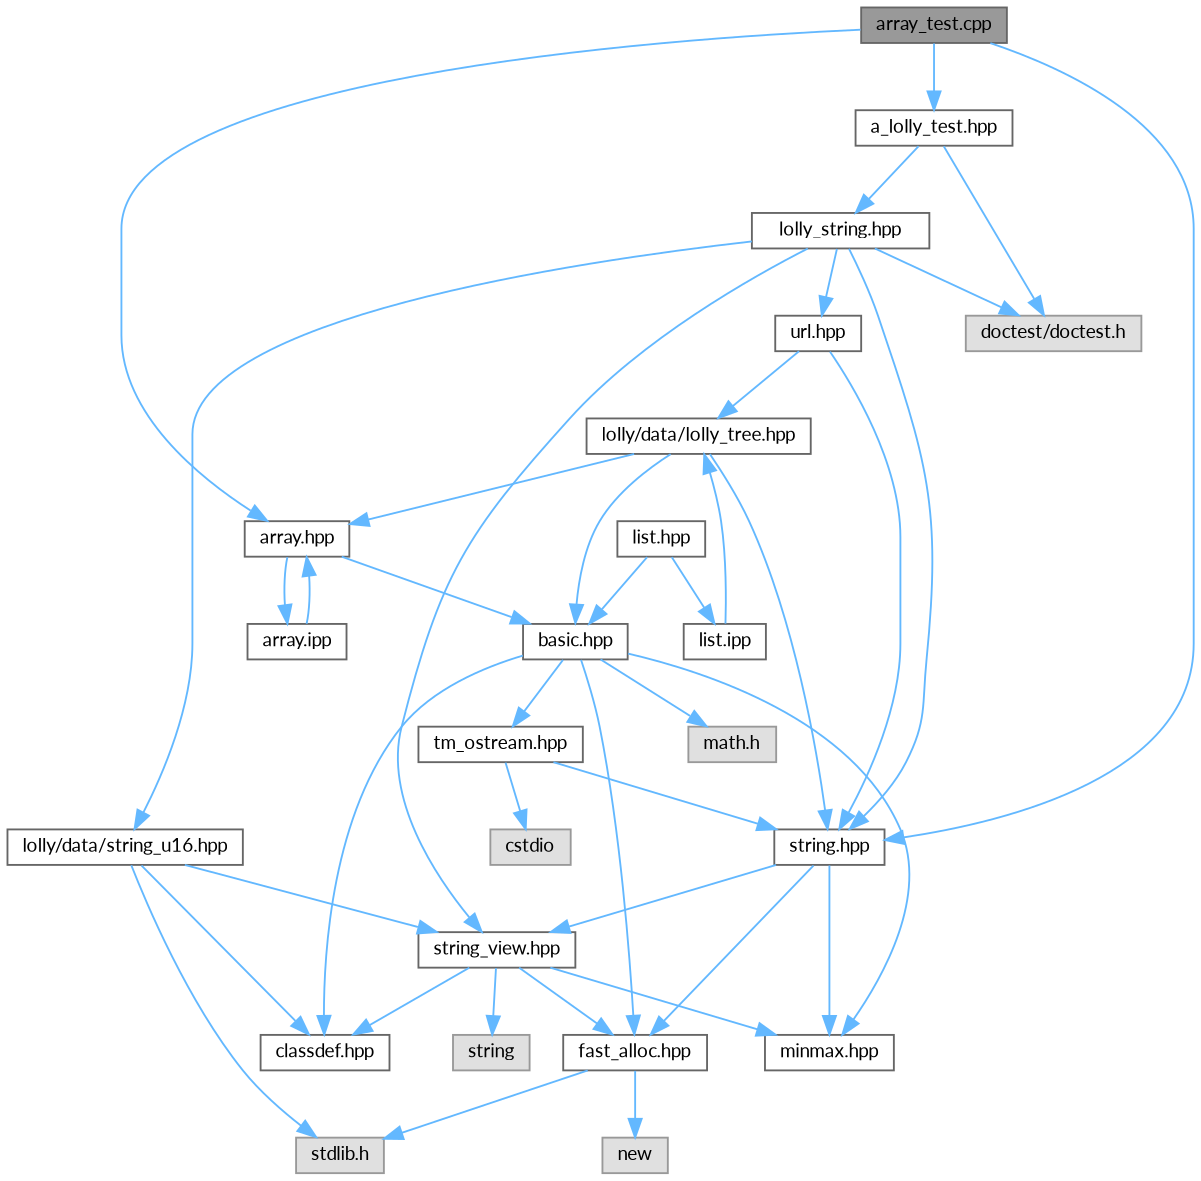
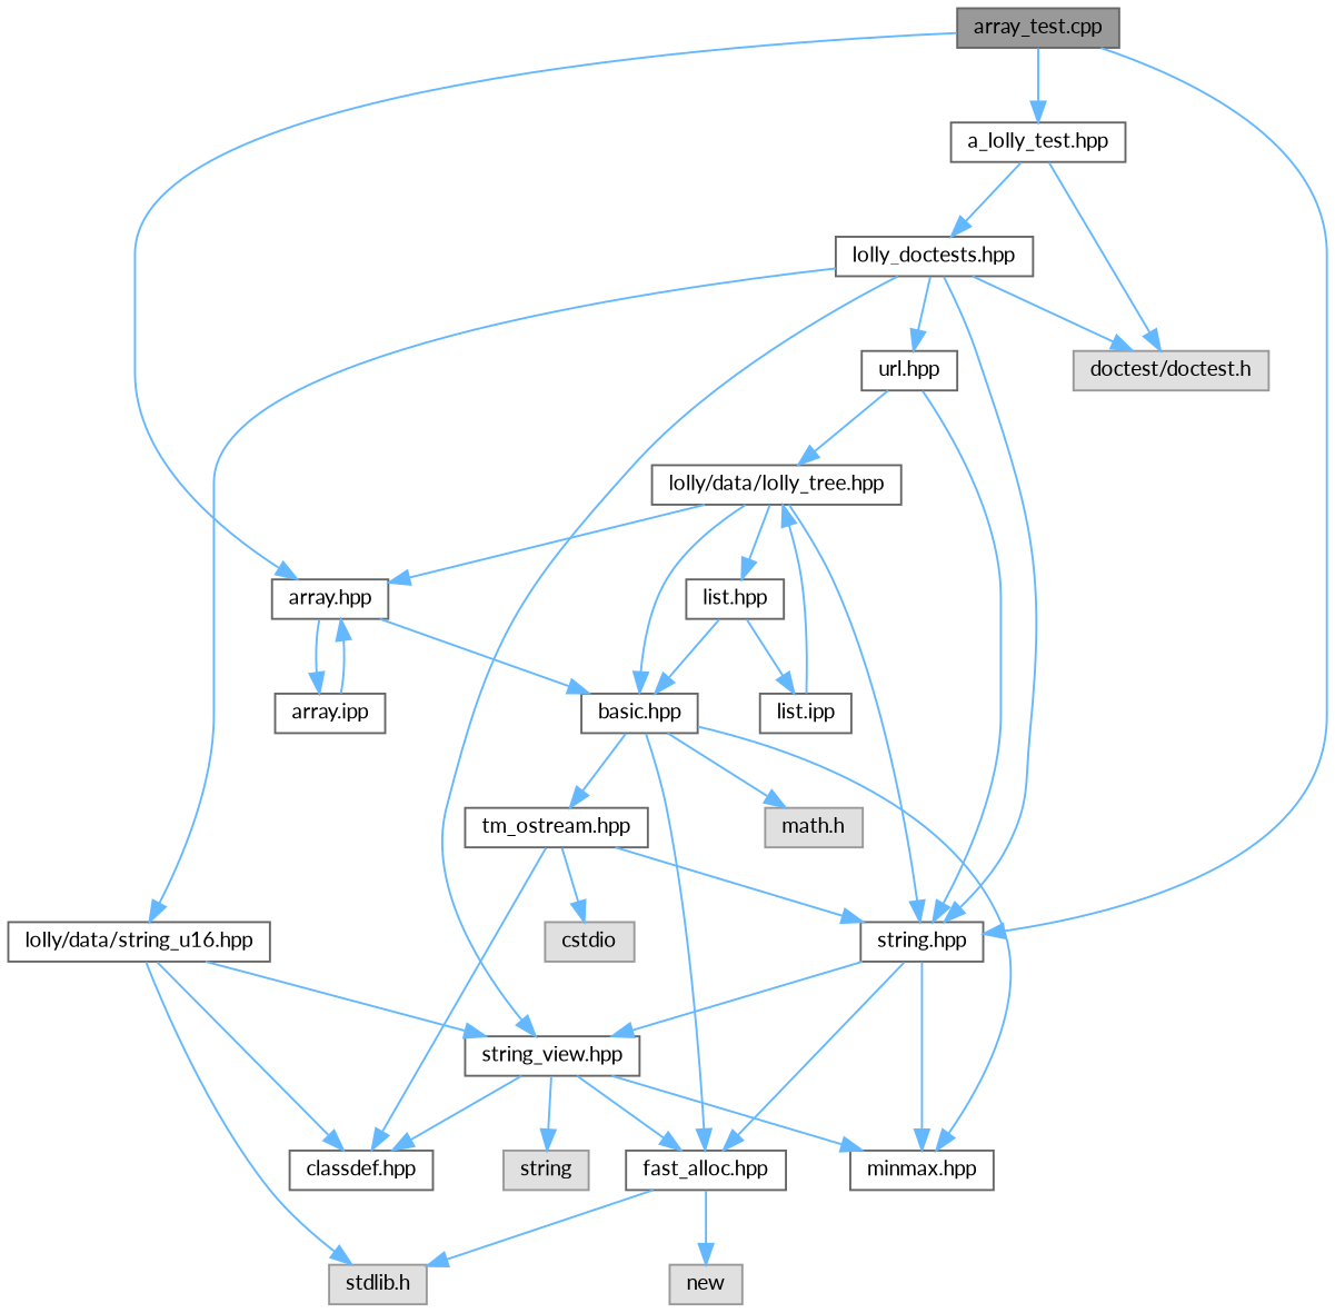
  digraph {
    fontname=Lato
    node [color=grey40 fillcolor=white fontname=Lato fontsize=10 shape=box style=filled]
    edge [color=steelblue1 fontname=Lato fontsize=10 labelfontname=Helvetica labelfontsize=10 style=solid]
    n1 [color=gray40 fillcolor=grey60 fontcolor=black height=0.2 label="array_test.cpp" width=0.4]
    n2 [height=0.2 label="a_lolly_test.hpp" width=0.4]
    n3 [height=0.2 label="string.hpp" width=0.4]
    n4 [height=0.2 label="array.hpp" width=0.4]
    n5 [color=grey60 fillcolor="#E0E0E0" height=0.2 label="doctest/doctest.h" width=0.4]
-   n6 [height=0.2 label="lolly_string.hpp" width=0.4]
+   n6 [height=0.2 label="lolly_doctests.hpp" width=0.4]
    n7 [height=0.2 label="string_view.hpp" width=0.4]
    n8 [height=0.2 label="fast_alloc.hpp" width=0.4]
    n9 [height=0.2 label="minmax.hpp" width=0.4]
    n10 [height=0.2 label="basic.hpp" width=0.4]
    n11 [height=0.2 label="array.ipp" width=0.4]
    n12 [height=0.2 label="lolly/data/string_u16.hpp" width=0.4]
    n13 [height=0.2 label="url.hpp" width=0.4]
    n14 [height=0.2 label="classdef.hpp" width=0.4]
    n15 [color=grey60 fillcolor="#E0E0E0" height=0.2 label="stdlib.h" width=0.4]
    n16 [color=grey60 fillcolor="#E0E0E0" height=0.2 label=string width=0.4]
    n17 [height=0.2 label="lolly/data/lolly_tree.hpp" width=0.4]
    n18 [color=grey60 fillcolor="#E0E0E0" height=0.2 label=new width=0.4]
    n19 [height=0.2 label="list.hpp" width=0.4]
    n20 [height=0.2 label="tm_ostream.hpp" width=0.4]
    n21 [color=grey60 fillcolor="#E0E0E0" height=0.2 label="math.h" width=0.4]
    n22 [height=0.2 label="list.ipp" width=0.4]
    n23 [color=grey60 fillcolor="#E0E0E0" height=0.2 label=cstdio width=0.4]
    n1 -> n2
    n1 -> n3
    n1 -> n4
    n2 -> n5
    n2 -> n6
    n3 -> n7
    n3 -> n8
    n3 -> n9
    n4 -> n10
    n4 -> n11
    n6 -> n3
    n6 -> n5
    n6 -> n7
    n6 -> n12
    n6 -> n13
    n7 -> n8
    n7 -> n9
    n7 -> n14
    n7 -> n16
    n8 -> n15
    n8 -> n18
    n10 -> n8
    n10 -> n9
-   n10 -> n14
+   n20 -> n14
    n10 -> n20
    n10 -> n21
    n11 -> n4
    n12 -> n7
    n12 -> n14
    n12 -> n15
    n13 -> n3
    n13 -> n17
    n17 -> n3
    n17 -> n4
    n17 -> n10
+   n17 -> n19
    n19 -> n10
    n19 -> n22
    n20 -> n3
    n20 -> n23
    n22 -> n17
  }
